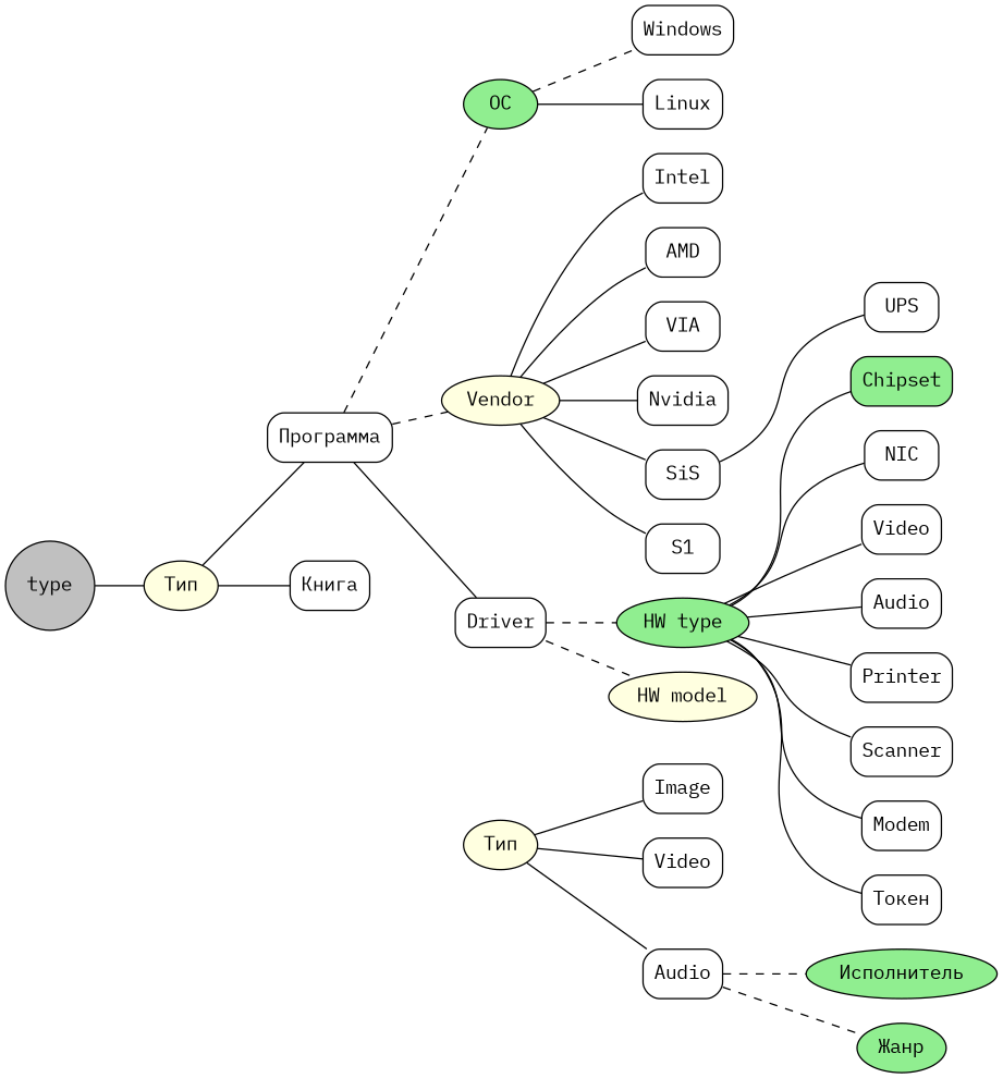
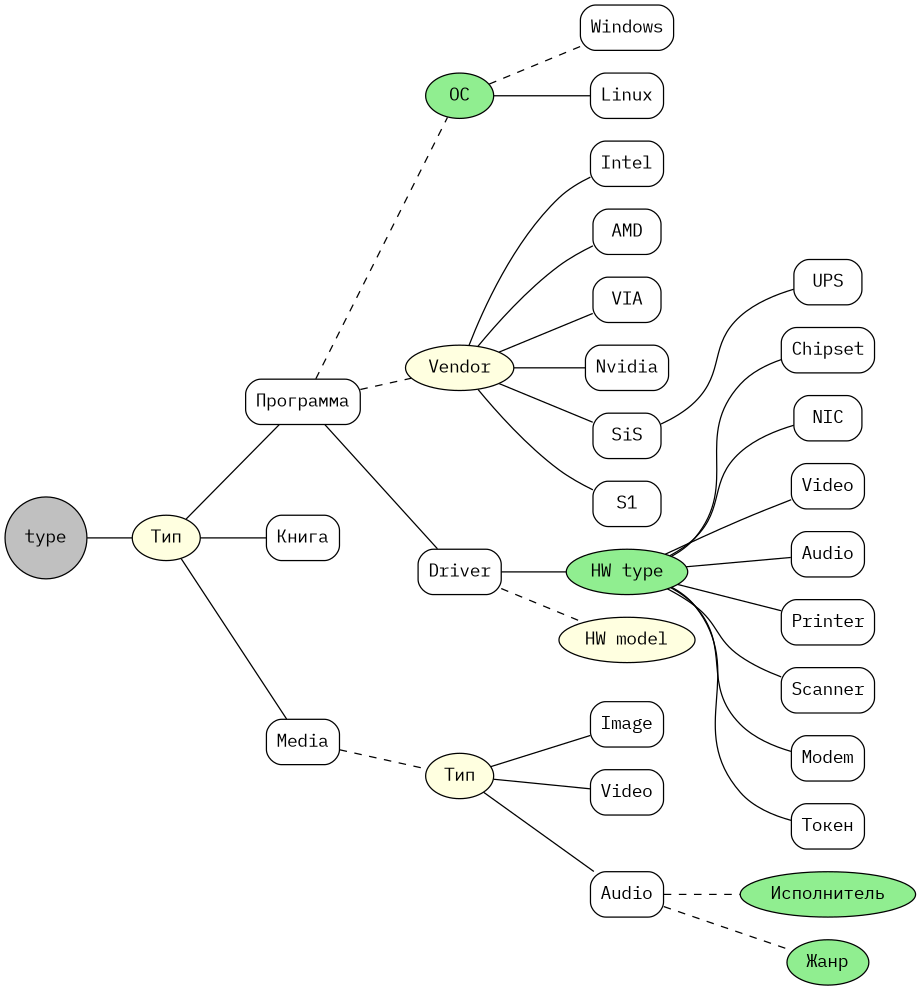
  graph {
    fontname="IBM Plex Mono"
    rankdir=LR
    node [fillcolor=white fontname="IBM Plex Mono" shape=rectangle style="rounded, filled"]
    edge [fontname="IBM Plex Mono"]
    n1 [fillcolor=grey label=type shape=circle style=filled]
    n2 [fillcolor=lightgreen label="ОС" shape=ellipse style=filled]
    n3 [fillcolor=lightgreen label="HW type" shape=ellipse style=filled]
    n4 [fillcolor=lightgreen label="Исполнитель" shape=ellipse style=filled]
    n5 [fillcolor=lightgreen label="Жанр" shape=ellipse style=filled]
    n6 [fillcolor=lightyellow label="Тип" shape=ellipse style=filled]
    n7 [fillcolor=lightyellow label=Vendor shape=ellipse style=filled]
    n8 [fillcolor=lightyellow label="HW model" shape=ellipse style=filled]
    n9 [fillcolor=lightyellow label="Тип" shape=ellipse style=filled]
    n10 [label="Программа"]
    n11 [label=Windows]
    n12 [label=Linux]
    n13 [label=Driver]
-   n14 [fillcolor=lightgreen label=Chipset]
+   n14 [label=Chipset]
    n15 [label=NIC]
    n16 [label=Video]
    n17 [label=Audio]
    n18 [label=Printer]
    n19 [label=Scanner]
    n20 [label=UPS]
    n21 [label=Modem]
    n22 [label="Токен"]
    n23 [label=Intel]
    n24 [label=AMD]
    n25 [label=VIA]
    n26 [label=Nvidia]
    n27 [label=SiS]
    n28 [label=S1]
    n29 [label="Книга"]
+   n30 [label=Media]
    n31 [label=Image]
    n32 [label=Video]
    n33 [label=Audio]
    subgraph sub_1 {
      n1
    }
    subgraph sub_2 {
      subgraph sub_3 {
        n2
        n3
        n4
        n5
      }
      subgraph sub_4 {
        n6
        n7
        n8
        n9
      }
    }
    subgraph sub_5 {
      n10
      n11
      n12
      n13
      n14
      n15
      n16
      n17
      n18
      n19
      n20
      n21
      n22
      n23
      n24
      n25
      n26
      n27
      n28
      n29
+     n30
      n31
      n32
      n33
    }
    subgraph sub_6 {
      n2
      n3
      n4
      n5
      n7
      n8
      n9
      n10
      n13
+     n30
      n33
    }
    n1 -- n6
    n2 -- n11 [style=dashed]
    n2 -- n12
    n3 -- n14
    n3 -- n15
    n3 -- n16
    n3 -- n17
    n3 -- n18
    n3 -- n19
    n3 -- n21
    n3 -- n22
    n6 -- n10
    n6 -- n29
+   n6 -- n30
    n7 -- n23
    n7 -- n24
    n7 -- n25
    n7 -- n26
    n7 -- n27
    n7 -- n28
    n9 -- n31
    n9 -- n32
    n9 -- n33
    n10 -- n2 [style=dashed]
    n10 -- n7 [style=dashed]
    n10 -- n13
-   n13 -- n3 [style=dashed]
+   n13 -- n3 [style=solid]
    n13 -- n8 [style=dashed]
    n27 -- n20
+   n30 -- n9 [style=dashed]
    n33 -- n4 [style=dashed]
    n33 -- n5 [style=dashed]
  }
